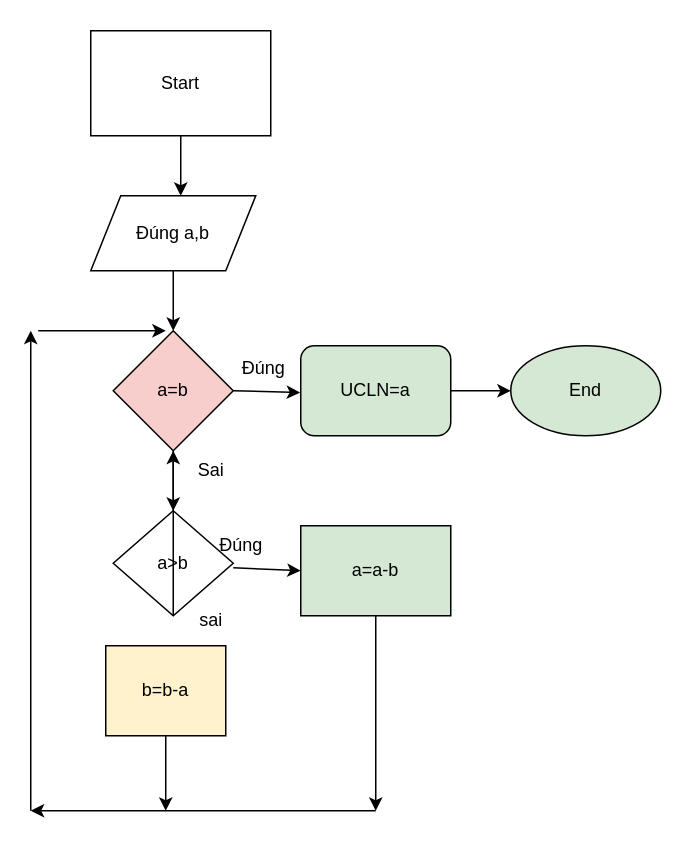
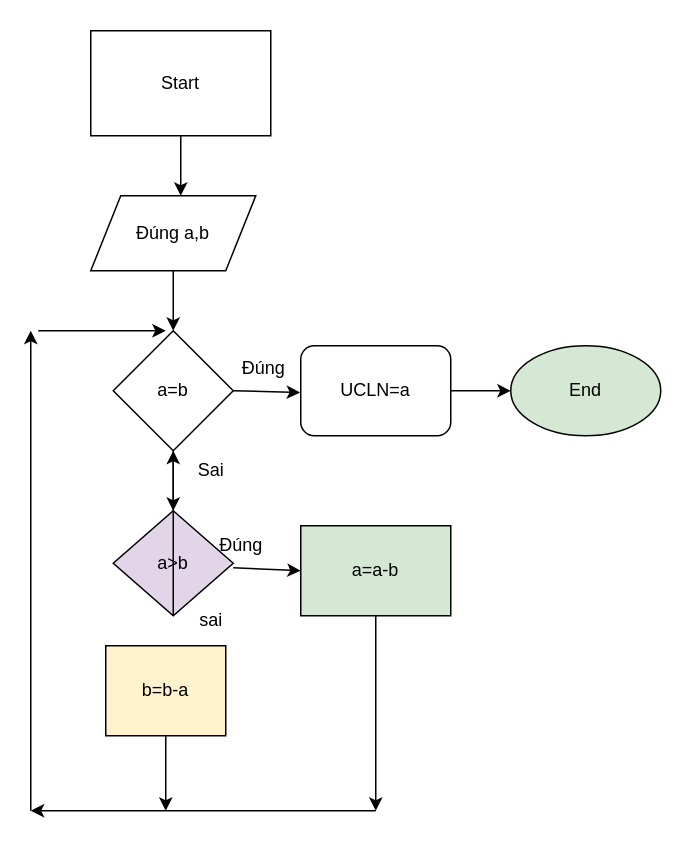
  <mxCell id="0" />
  <mxCell id="1" parent="0" />
  <mxCell id="2" value="Start" style="whiteSpace=wrap;html=1;rounded=0;" vertex="1" parent="1"><mxGeometry x="60" y="20" width="120" height="70" as="geometry" /></mxCell>
  <mxCell id="3" value="" style="endArrow=classic;html=1;rounded=0;exitX=0.5;exitY=1;exitDx=0;exitDy=0;" edge="1" parent="1" source="2"><mxGeometry width="50" height="50" relative="1" as="geometry"><mxPoint x="120" y="170" as="sourcePoint" /><mxPoint x="120" y="130" as="targetPoint" /></mxGeometry></mxCell>
  <mxCell id="4" value="Đúng a,b" style="shape=parallelogram;perimeter=parallelogramPerimeter;whiteSpace=wrap;html=1;fixedSize=1;" vertex="1" parent="1"><mxGeometry x="60" y="130" width="110" height="50" as="geometry" /></mxCell>
  <mxCell id="5" value="" style="endArrow=classic;html=1;rounded=0;exitX=0.5;exitY=1;exitDx=0;exitDy=0;entryX=0.5;entryY=0;entryDx=0;entryDy=0;" edge="1" parent="1" source="4"><mxGeometry width="50" height="50" relative="1" as="geometry"><mxPoint x="170" y="210" as="sourcePoint" /><mxPoint x="115" y="220" as="targetPoint" /></mxGeometry></mxCell>
- <mxCell id="6" value="a=b" style="rhombus;whiteSpace=wrap;html=1;fillColor=#f8cecc;" vertex="1" parent="1"><mxGeometry x="75" y="220" width="80" height="80" as="geometry" /></mxCell>
+ <mxCell id="6" value="a=b" style="rhombus;whiteSpace=wrap;html=1;" vertex="1" parent="1"><mxGeometry x="75" y="220" width="80" height="80" as="geometry" /></mxCell>
  <mxCell id="7" value="" style="endArrow=classic;html=1;rounded=0;" edge="1" parent="1" target="8"><mxGeometry width="50" height="50" relative="1" as="geometry"><mxPoint x="170" y="260" as="sourcePoint" /><mxPoint x="220" y="260" as="targetPoint" /></mxGeometry></mxCell>
  <mxCell id="8" value="Đúng" style="text;html=1;align=center;verticalAlign=middle;resizable=0;points=[];autosize=1;strokeColor=none;fillColor=none;" vertex="1" parent="1"><mxGeometry x="150" y="230" width="50" height="30" as="geometry" /></mxCell>
  <mxCell id="9" value="" style="endArrow=classic;html=1;rounded=0;entryX=0.992;entryY=1.04;entryDx=0;entryDy=0;entryPerimeter=0;" edge="1" parent="1" target="8"><mxGeometry width="50" height="50" relative="1" as="geometry"><mxPoint x="155" y="260" as="sourcePoint" /><mxPoint x="205" y="210" as="targetPoint" /></mxGeometry></mxCell>
- <mxCell id="10" value="UCLN=a" style="rounded=1;whiteSpace=wrap;html=1;fillColor=#d5e8d4;" vertex="1" parent="1"><mxGeometry x="200" y="230" width="100" height="60" as="geometry" /></mxCell>
+ <mxCell id="10" value="UCLN=a" style="rounded=1;whiteSpace=wrap;html=1;" vertex="1" parent="1"><mxGeometry x="200" y="230" width="100" height="60" as="geometry" /></mxCell>
  <mxCell id="11" value="" style="endArrow=classic;html=1;rounded=0;" edge="1" parent="1"><mxGeometry width="50" height="50" relative="1" as="geometry"><mxPoint x="300" y="260" as="sourcePoint" /><mxPoint x="340" y="260" as="targetPoint" /></mxGeometry></mxCell>
  <mxCell id="12" value="End" style="ellipse;whiteSpace=wrap;html=1;fillColor=#d5e8d4;" vertex="1" parent="1"><mxGeometry x="340" y="230" width="100" height="60" as="geometry" /></mxCell>
  <mxCell id="13" value="" style="endArrow=classic;html=1;rounded=0;exitX=0.5;exitY=1;exitDx=0;exitDy=0;" edge="1" parent="1" source="6"><mxGeometry width="50" height="50" relative="1" as="geometry"><mxPoint x="130" y="340" as="sourcePoint" /><mxPoint x="115" y="340" as="targetPoint" /></mxGeometry></mxCell>
  <mxCell id="14" value="Sai" style="text;html=1;align=center;verticalAlign=middle;resizable=0;points=[];autosize=1;strokeColor=none;fillColor=none;" vertex="1" parent="1"><mxGeometry x="120" y="298" width="40" height="30" as="geometry" /></mxCell>
- <mxCell id="15" value="a&amp;gt;b" style="rhombus;whiteSpace=wrap;html=1;" vertex="1" parent="1"><mxGeometry x="75" y="340" width="80" height="70" as="geometry" /></mxCell>
+ <mxCell id="15" value="a&amp;gt;b" style="rhombus;whiteSpace=wrap;html=1;fillColor=#e1d5e7;" vertex="1" parent="1"><mxGeometry x="75" y="340" width="80" height="70" as="geometry" /></mxCell>
  <mxCell id="16" value="" style="endArrow=classic;html=1;rounded=0;" edge="1" parent="1"><mxGeometry width="50" height="50" relative="1" as="geometry"><mxPoint x="155" y="378" as="sourcePoint" /><mxPoint x="200" y="380" as="targetPoint" /></mxGeometry></mxCell>
  <mxCell id="17" value="Đúng" style="text;html=1;align=center;verticalAlign=middle;resizable=0;points=[];autosize=1;strokeColor=none;fillColor=none;" vertex="1" parent="1"><mxGeometry x="135" y="348" width="50" height="30" as="geometry" /></mxCell>
  <mxCell id="18" value="a=a-b" style="rounded=0;whiteSpace=wrap;html=1;fillColor=#d5e8d4;" vertex="1" parent="1"><mxGeometry x="200" y="350" width="100" height="60" as="geometry" /></mxCell>
  <mxCell id="19" value="" style="endArrow=classic;html=1;rounded=0;exitX=0.5;exitY=1;exitDx=0;exitDy=0;" edge="1" parent="1" source="15" target="6"><mxGeometry width="50" height="50" relative="1" as="geometry"><mxPoint x="130" y="450" as="sourcePoint" /><mxPoint x="115" y="440" as="targetPoint" /></mxGeometry></mxCell>
  <mxCell id="20" value="b=b-a" style="rounded=0;whiteSpace=wrap;html=1;fillColor=#fff2cc;" vertex="1" parent="1"><mxGeometry x="70" y="430" width="80" height="60" as="geometry" /></mxCell>
  <mxCell id="21" value="sai" style="text;html=1;align=center;verticalAlign=middle;resizable=0;points=[];autosize=1;strokeColor=none;fillColor=none;" vertex="1" parent="1"><mxGeometry x="120" y="398" width="40" height="30" as="geometry" /></mxCell>
  <mxCell id="22" value="" style="endArrow=classic;html=1;rounded=0;exitX=0.5;exitY=1;exitDx=0;exitDy=0;" edge="1" parent="1" source="20"><mxGeometry width="50" height="50" relative="1" as="geometry"><mxPoint x="135" y="550" as="sourcePoint" /><mxPoint x="110" y="540" as="targetPoint" /></mxGeometry></mxCell>
  <mxCell id="23" value="" style="endArrow=classic;html=1;rounded=0;exitX=0.5;exitY=1;exitDx=0;exitDy=0;" edge="1" parent="1" source="18"><mxGeometry width="50" height="50" relative="1" as="geometry"><mxPoint x="250" y="485" as="sourcePoint" /><mxPoint x="250" y="540" as="targetPoint" /></mxGeometry></mxCell>
  <mxCell id="24" value="" style="endArrow=classic;html=1;rounded=0;" edge="1" parent="1"><mxGeometry width="50" height="50" relative="1" as="geometry"><mxPoint x="250" y="540" as="sourcePoint" /><mxPoint x="20" y="540" as="targetPoint" /></mxGeometry></mxCell>
  <mxCell id="25" value="" style="endArrow=classic;html=1;rounded=0;" edge="1" parent="1"><mxGeometry width="50" height="50" relative="1" as="geometry"><mxPoint x="20" y="540" as="sourcePoint" /><mxPoint x="20" y="220" as="targetPoint" /></mxGeometry></mxCell>
  <mxCell id="26" value="" style="endArrow=classic;html=1;rounded=0;" edge="1" parent="1"><mxGeometry width="50" height="50" relative="1" as="geometry"><mxPoint x="25" y="220" as="sourcePoint" /><mxPoint x="110" y="220" as="targetPoint" /></mxGeometry></mxCell>
